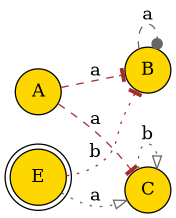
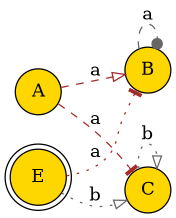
  digraph {
    rankdir=LR
    node [fillcolor=gold shape=circle style=filled]
    edge [arrowhead=tee color=brown style=dashed]
    n1 [label=A]
    n2 [label=B]
    n3 [label=C]
    n4 [label=E shape=doublecircle]
-   n1 -> n2 [label=a]
+   n1 -> n2 [arrowhead=onormal label=a]
    n1 -> n3 [label=a]
    n2 -> n2 [arrowhead=dot color=gray40 label=a]
    n3 -> n3 [arrowhead=onormal color=gray40 label=b style=dotted]
-   n4 -> n2 [label=b style=dotted]
-   n4 -> n3 [arrowhead=onormal color=gray40 label=a style=dotted]
+   n4 -> n2 [label=a style=dotted]
+   n4 -> n3 [arrowhead=onormal color=gray40 label=b style=dotted]
  }
